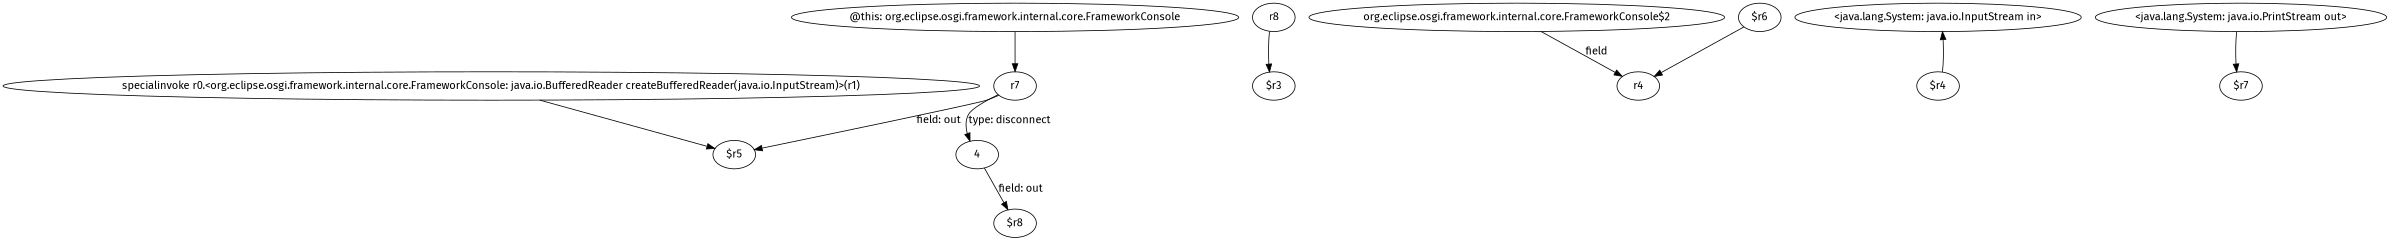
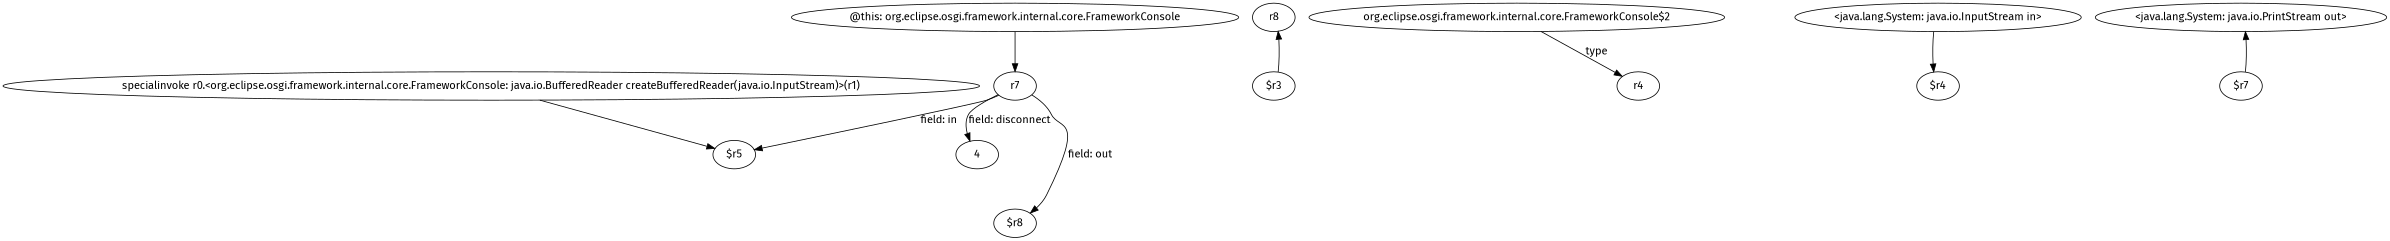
  digraph {
    fontname="Fira Sans"
    node [fontname="Fira Sans"]
    edge [fontname="Fira Sans"]
    n1 [label=r7]
    n2 [label=4]
    n3 [label="$r5"]
    n4 [label="$r8"]
    n5 [label=r8]
    n6 [label="$r3"]
    n7 [label="org.eclipse.osgi.framework.internal.core.FrameworkConsole$2"]
    n8 [label=r4]
-   n9 [label="$r6"]
    n10 [label="<java.lang.System: java.io.InputStream in>"]
    n11 [label="$r4"]
    n12 [label="specialinvoke r0.<org.eclipse.osgi.framework.internal.core.FrameworkConsole: java.io.BufferedReader createBufferedReader(java.io.InputStream)>(r1)"]
    n13 [label="@this: org.eclipse.osgi.framework.internal.core.FrameworkConsole"]
    n14 [label="<java.lang.System: java.io.PrintStream out>"]
    n15 [label="$r7"]
-   n1 -> n2 [label="type: disconnect"]
-   n1 -> n3 [label="field: out"]
-   n2 -> n4 [label="field: out"]
-   n5 -> n6
-   n7 -> n8 [label=field]
-   n9 -> n8
-   n11 -> n10
+   n1 -> n2 [label="field: disconnect"]
+   n1 -> n3 [label="field: in"]
+   n1 -> n4 [label="field: out"]
+   n6 -> n5
+   n7 -> n8 [label=type]
+   n10 -> n11
    n12 -> n3
    n13 -> n1
-   n14 -> n15
+   n15 -> n14
  }
